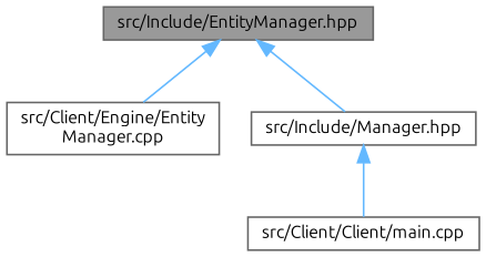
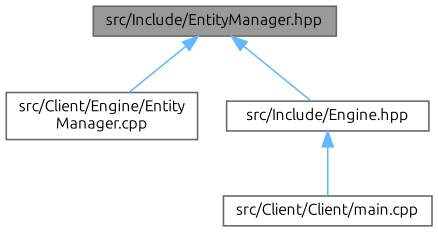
  digraph {
    fontname=Ubuntu
    node [color=grey40 fillcolor=white fontname=Ubuntu fontsize=10 shape=box style=filled]
    edge [color=steelblue1 dir=back fontname=Ubuntu fontsize=10 labelfontname=Helvetica labelfontsize=10 style=solid]
    n1 [color=gray40 fillcolor=grey60 fontcolor=black height=0.2 label="src/Include/EntityManager.hpp" width=0.4]
    n2 [height=0.2 label="src/Client/Engine/Entity\lManager.cpp" width=0.4]
-   n3 [height=0.2 label="src/Include/Manager.hpp" width=0.4]
+   n3 [height=0.2 label="src/Include/Engine.hpp" width=0.4]
    n4 [height=0.2 label="src/Client/Client/main.cpp" width=0.4]
    n1 -> n2
    n1 -> n3
    n3 -> n4
  }
